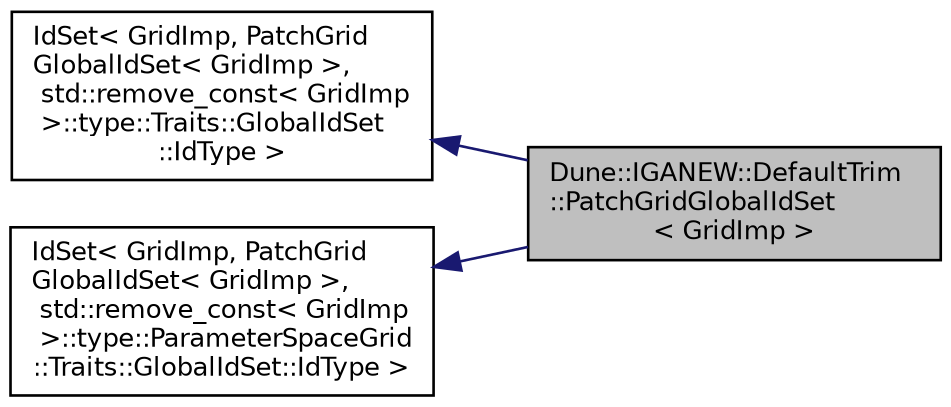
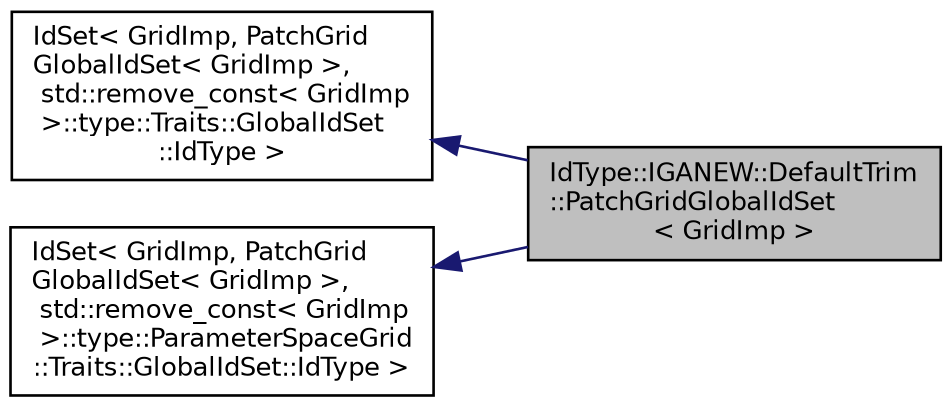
  digraph {
    rankdir=LR
    node [color=black fillcolor=white fontname=Helvetica fontsize=10 shape=record style=filled]
    edge [color=midnightblue dir=back fontname=Helvetica fontsize=10 labelfontname=Helvetica labelfontsize=10 style=solid]
-   n1 [fillcolor=grey75 fontcolor=black height=0.2 label="Dune::IGANEW::DefaultTrim\l::PatchGridGlobalIdSet\l\< GridImp \>" width=0.4]
+   n1 [fillcolor=grey75 fontcolor=black height=0.2 label="IdType::IGANEW::DefaultTrim\l::PatchGridGlobalIdSet\l\< GridImp \>" width=0.4]
    n2 [height=0.2 label="IdSet\< GridImp, PatchGrid\lGlobalIdSet\< GridImp \>,\l std::remove_const\< GridImp\l \>::type::Traits::GlobalIdSet\l::IdType \>" width=0.4]
    n3 [height=0.2 label="IdSet\< GridImp, PatchGrid\lGlobalIdSet\< GridImp \>,\l std::remove_const\< GridImp\l \>::type::ParameterSpaceGrid\l::Traits::GlobalIdSet::IdType \>" width=0.4]
    n2 -> n1
    n3 -> n1
  }
